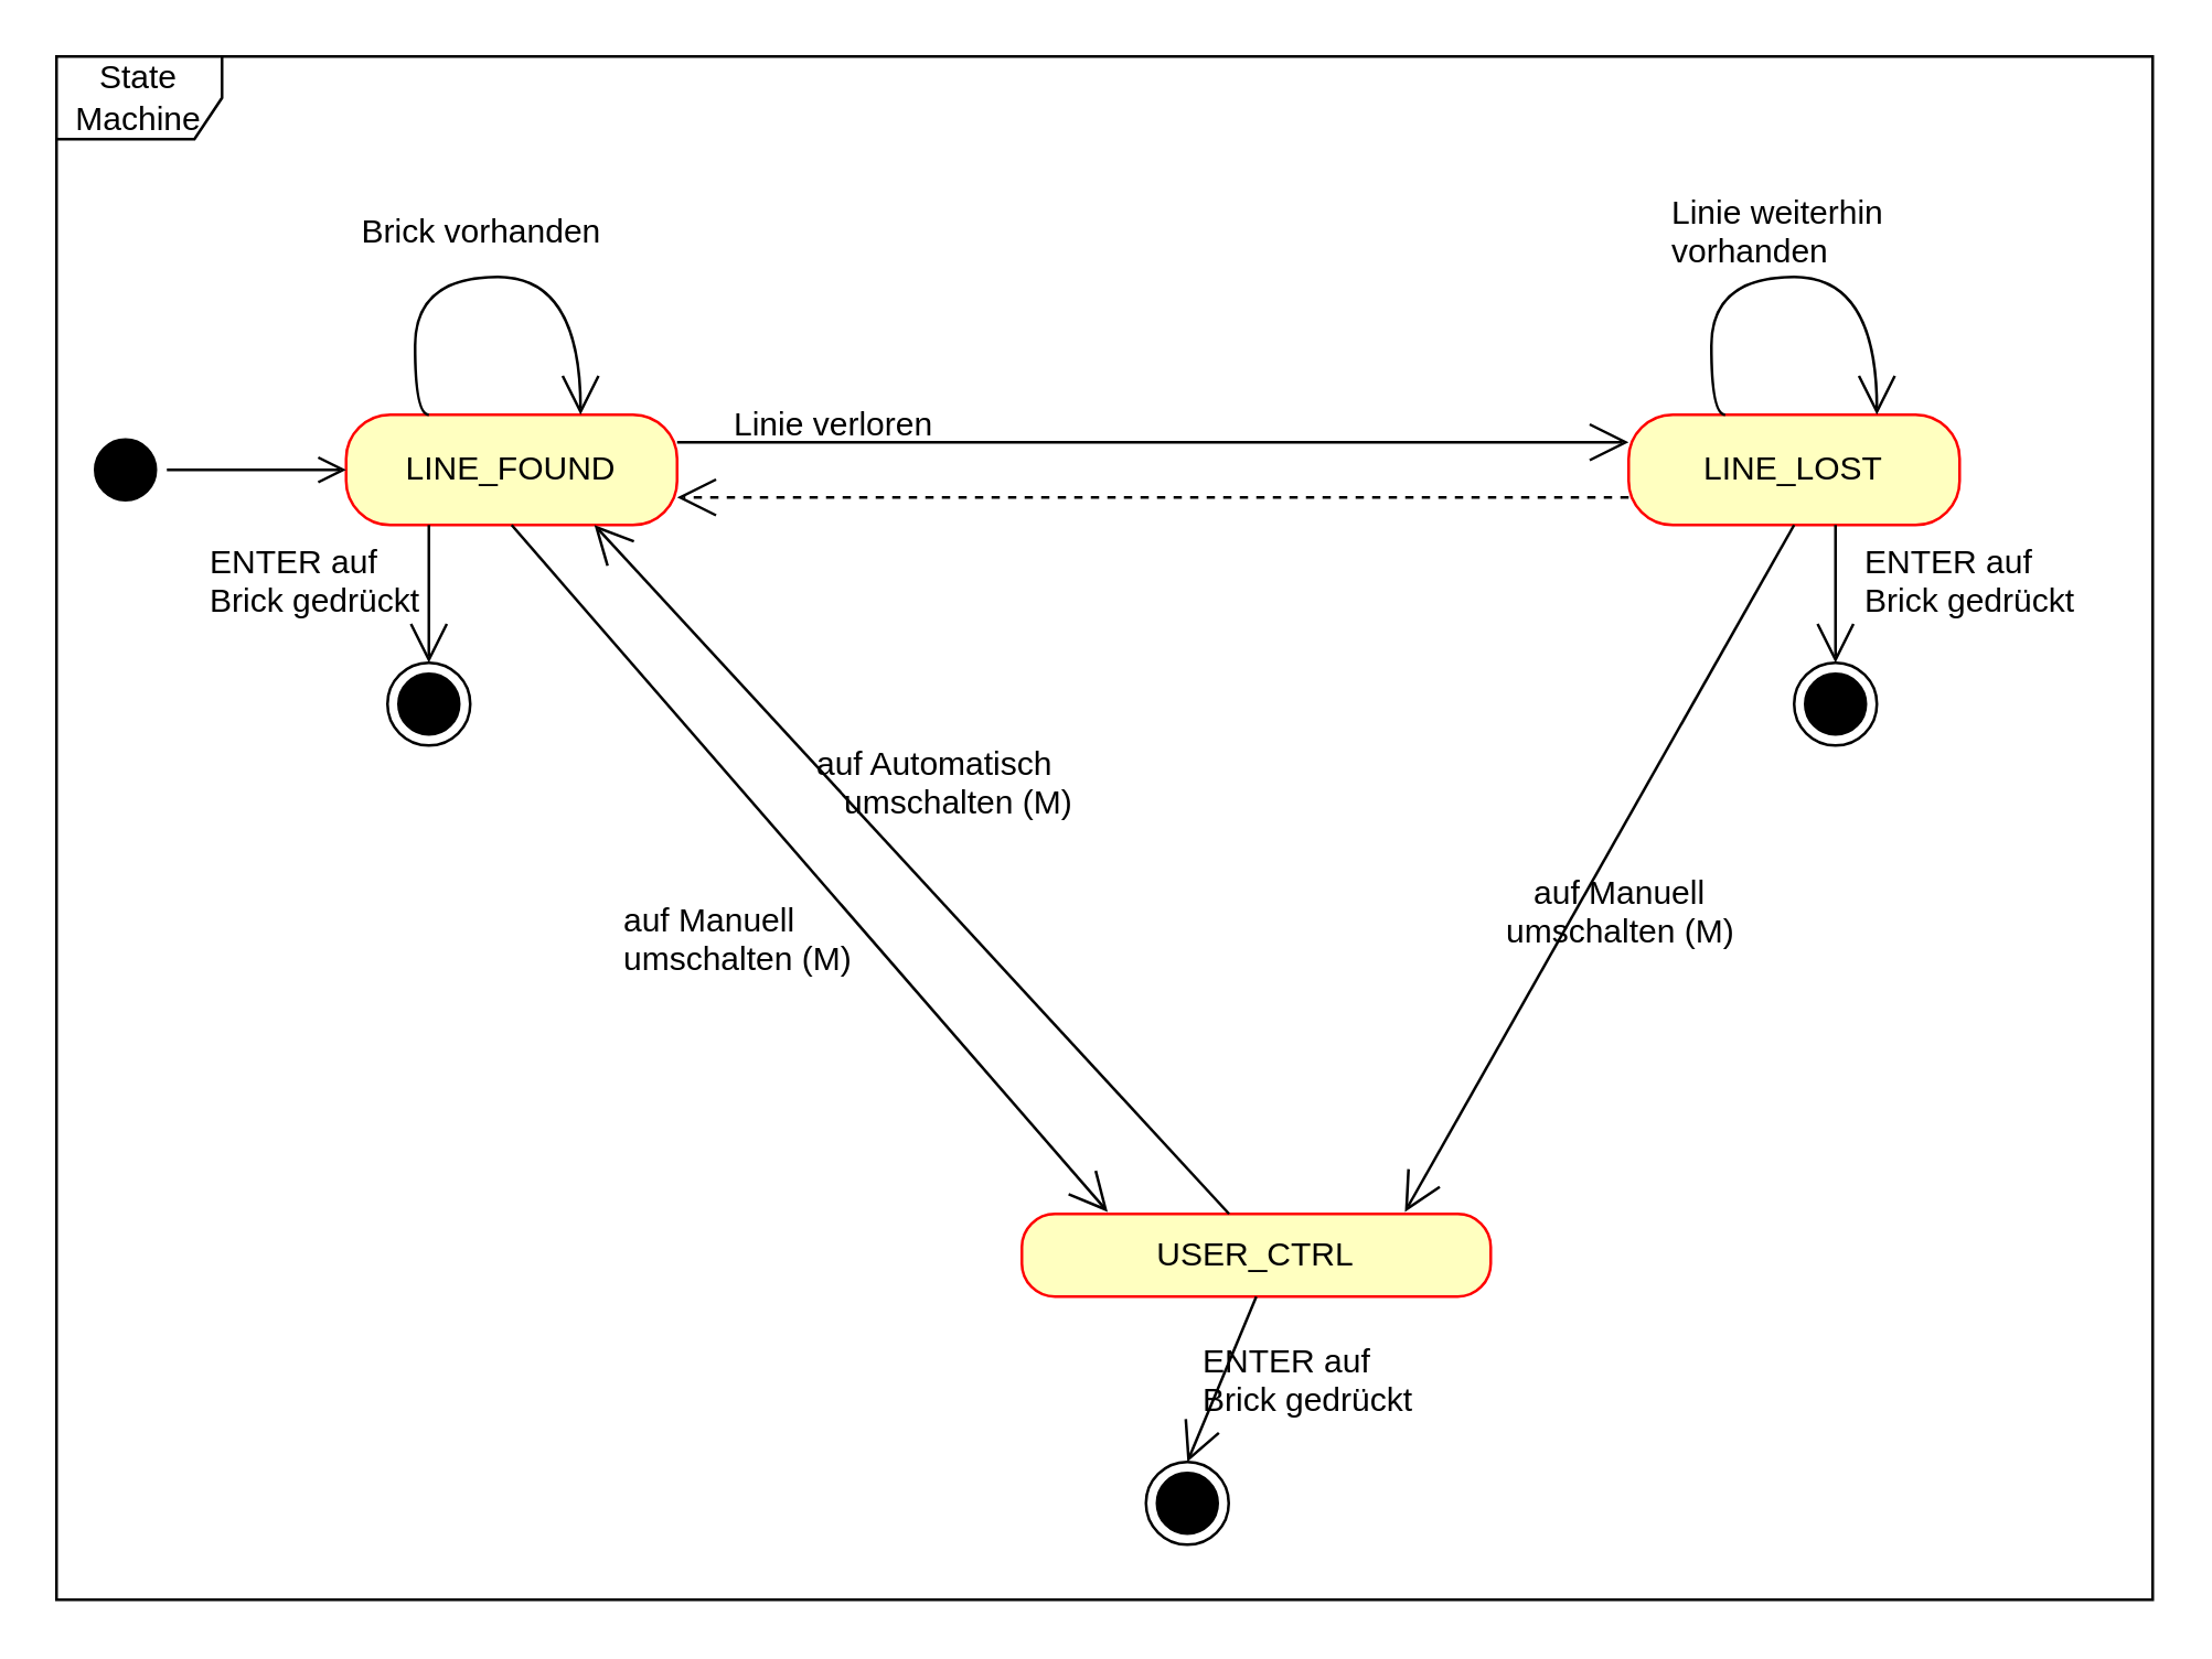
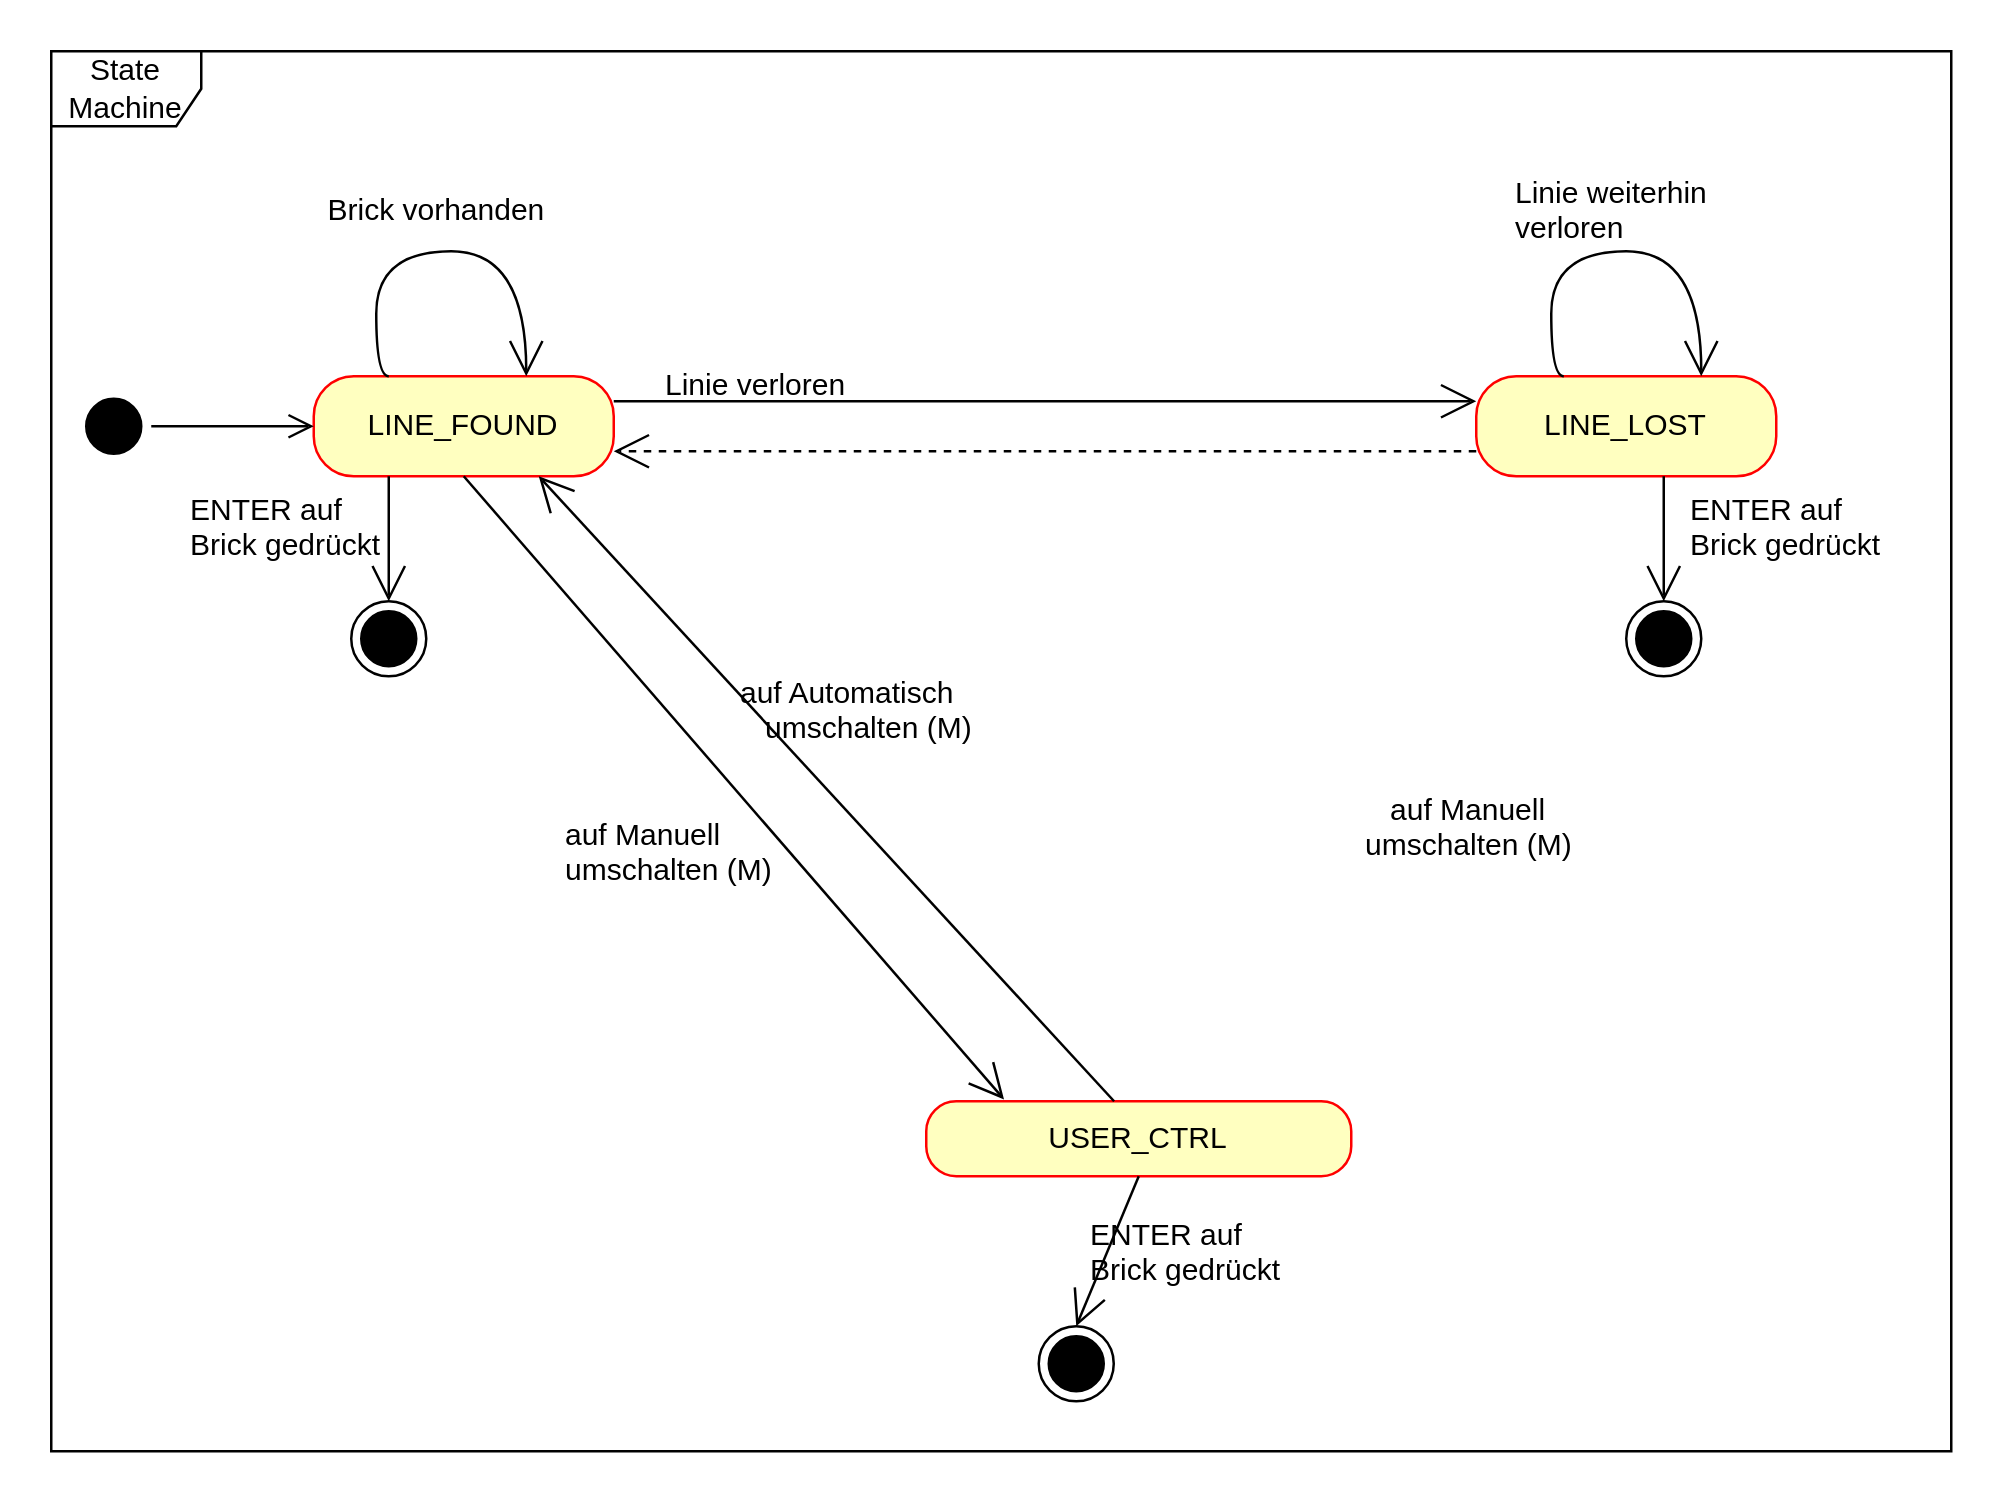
  <mxCell id="0" />
  <mxCell id="1" parent="0" />
  <mxCell id="2" value="State Machine" style="shape=umlFrame;whiteSpace=wrap;html=1;pointerEvents=0;" vertex="1" parent="1"><mxGeometry x="20" y="20" width="760" height="560" as="geometry" /></mxCell>
  <mxCell id="3" value="LINE_FOUND" style="rounded=1;whiteSpace=wrap;html=1;arcSize=40;fontColor=#000000;fillColor=#ffffc0;strokeColor=#ff0000;" vertex="1" parent="1"><mxGeometry x="125" y="150" width="120" height="40" as="geometry" /></mxCell>
  <mxCell id="4" value="" style="endArrow=open;endFill=1;endSize=12;html=1;rounded=0;entryX=0;entryY=0.25;entryDx=0;entryDy=0;" edge="1" parent="1" target="5"><mxGeometry width="160" relative="1" as="geometry"><mxPoint x="245" y="160" as="sourcePoint" /><mxPoint x="405" y="160" as="targetPoint" /></mxGeometry></mxCell>
  <mxCell id="5" value="LINE_LOST" style="rounded=1;whiteSpace=wrap;html=1;arcSize=40;fontColor=#000000;fillColor=#ffffc0;strokeColor=#ff0000;" vertex="1" parent="1"><mxGeometry x="590" y="150" width="120" height="40" as="geometry" /></mxCell>
  <mxCell id="6" value="USER_CTRL" style="rounded=1;whiteSpace=wrap;html=1;arcSize=40;fontColor=#000000;fillColor=#ffffc0;strokeColor=#ff0000;" vertex="1" parent="1"><mxGeometry x="370" y="440" width="170" height="30" as="geometry" /></mxCell>
  <mxCell id="7" value="Linie verloren" style="text;strokeColor=none;fillColor=none;align=left;verticalAlign=top;spacingLeft=4;spacingRight=4;overflow=hidden;rotatable=0;points=[[0,0.5],[1,0.5]];portConstraint=eastwest;whiteSpace=wrap;html=1;" vertex="1" parent="1"><mxGeometry x="260" y="140" width="100" height="26" as="geometry" /></mxCell>
- <mxCell id="8" value="" style="endArrow=open;endFill=1;endSize=12;html=1;rounded=0;exitX=0.5;exitY=1;exitDx=0;exitDy=0;entryX=0.817;entryY=-0.025;entryDx=0;entryDy=0;entryPerimeter=0;" edge="1" parent="1" source="5" target="6"><mxGeometry width="160" relative="1" as="geometry"><mxPoint x="330" y="370" as="sourcePoint" /><mxPoint x="490" y="370" as="targetPoint" /></mxGeometry></mxCell>
  <mxCell id="9" value="&lt;span style=&quot;white-space: pre;&quot;&gt;&amp;nbsp;  &lt;/span&gt;auf Manuell &amp;nbsp; umschalten (M)" style="text;strokeColor=none;fillColor=none;align=left;verticalAlign=top;spacingLeft=4;spacingRight=4;overflow=hidden;rotatable=0;points=[[0,0.5],[1,0.5]];portConstraint=eastwest;whiteSpace=wrap;html=1;" vertex="1" parent="1"><mxGeometry x="540" y="310" width="100" height="40" as="geometry" /></mxCell>
  <mxCell id="10" value="" style="endArrow=open;endFill=1;endSize=12;html=1;rounded=0;exitX=0;exitY=0.75;exitDx=0;exitDy=0;entryX=1;entryY=0.75;entryDx=0;entryDy=0;dashed=1;" edge="1" parent="1" source="5" target="3"><mxGeometry width="160" relative="1" as="geometry"><mxPoint x="330" y="370" as="sourcePoint" /><mxPoint x="490" y="370" as="targetPoint" /></mxGeometry></mxCell>
  <mxCell id="11" value="" style="endArrow=open;endFill=1;endSize=12;html=1;rounded=0;exitX=0.442;exitY=0;exitDx=0;exitDy=0;exitPerimeter=0;entryX=0.75;entryY=1;entryDx=0;entryDy=0;" edge="1" parent="1" source="6" target="3"><mxGeometry width="160" relative="1" as="geometry"><mxPoint x="330" y="370" as="sourcePoint" /><mxPoint x="490" y="370" as="targetPoint" /></mxGeometry></mxCell>
  <mxCell id="12" value="auf Automatisch &amp;nbsp; &amp;nbsp;&lt;span style=&quot;white-space: pre;&quot;&gt;  &lt;/span&gt;umschalten (M)" style="text;strokeColor=none;fillColor=none;align=left;verticalAlign=top;spacingLeft=4;spacingRight=4;overflow=hidden;rotatable=0;points=[[0,0.5],[1,0.5]];portConstraint=eastwest;whiteSpace=wrap;html=1;" vertex="1" parent="1"><mxGeometry x="290" y="263" width="110" height="43" as="geometry" /></mxCell>
  <mxCell id="13" value="" style="endArrow=open;endFill=1;endSize=12;html=1;rounded=0;exitX=0.5;exitY=1;exitDx=0;exitDy=0;entryX=0.183;entryY=-0.025;entryDx=0;entryDy=0;entryPerimeter=0;" edge="1" parent="1" source="3" target="6"><mxGeometry width="160" relative="1" as="geometry"><mxPoint x="330" y="370" as="sourcePoint" /><mxPoint x="490" y="370" as="targetPoint" /></mxGeometry></mxCell>
  <mxCell id="14" value="auf Manuell &amp;nbsp; umschalten (M)" style="text;strokeColor=none;fillColor=none;align=left;verticalAlign=top;spacingLeft=4;spacingRight=4;overflow=hidden;rotatable=0;points=[[0,0.5],[1,0.5]];portConstraint=eastwest;whiteSpace=wrap;html=1;" vertex="1" parent="1"><mxGeometry x="220" y="320" width="100" height="40" as="geometry" /></mxCell>
  <mxCell id="15" value="" style="endArrow=open;endFill=1;endSize=12;html=1;rounded=0;exitX=0.25;exitY=0;exitDx=0;exitDy=0;edgeStyle=orthogonalEdgeStyle;curved=1;" edge="1" parent="1" source="3"><mxGeometry width="160" relative="1" as="geometry"><mxPoint x="170" y="360" as="sourcePoint" /><mxPoint y="150" as="targetPoint" x="210" /><Array as="points"><mxPoint x="150" y="150" /><mxPoint x="150" y="100" /><mxPoint y="100" x="210" /><mxPoint y="150" x="210" /></Array></mxGeometry></mxCell>
  <mxCell id="16" value="Brick vorhanden" style="text;strokeColor=none;fillColor=none;align=left;verticalAlign=top;spacingLeft=4;spacingRight=4;overflow=hidden;rotatable=0;points=[[0,0.5],[1,0.5]];portConstraint=eastwest;whiteSpace=wrap;html=1;" vertex="1" parent="1"><mxGeometry x="125" y="70" width="100" height="26" as="geometry" /></mxCell>
  <mxCell id="17" value="" style="endArrow=open;endFill=1;endSize=12;html=1;rounded=0;exitX=0.25;exitY=0;exitDx=0;exitDy=0;edgeStyle=orthogonalEdgeStyle;curved=1;" edge="1" parent="1"><mxGeometry width="160" relative="1" as="geometry"><mxPoint x="625" y="150" as="sourcePoint" /><mxPoint x="680" y="150" as="targetPoint" /><Array as="points"><mxPoint x="620" y="150" /><mxPoint x="620" y="100" /><mxPoint x="680" y="100" /><mxPoint x="680" y="150" /></Array></mxGeometry></mxCell>
- <mxCell id="18" value="Linie weiterhin vorhanden" style="text;strokeColor=none;fillColor=none;align=left;verticalAlign=top;spacingLeft=4;spacingRight=4;overflow=hidden;rotatable=0;points=[[0,0.5],[1,0.5]];portConstraint=eastwest;whiteSpace=wrap;html=1;" vertex="1" parent="1"><mxGeometry x="600" y="63" width="100" height="40" as="geometry" /></mxCell>
+ <mxCell id="18" value="Linie weiterhin verloren" style="text;strokeColor=none;fillColor=none;align=left;verticalAlign=top;spacingLeft=4;spacingRight=4;overflow=hidden;rotatable=0;points=[[0,0.5],[1,0.5]];portConstraint=eastwest;whiteSpace=wrap;html=1;" vertex="1" parent="1"><mxGeometry x="600" y="63" width="100" height="40" as="geometry" /></mxCell>
  <mxCell id="19" value="" style="ellipse;html=1;shape=endState;fillColor=#000000;strokeColor=#000000;" vertex="1" parent="1"><mxGeometry x="415" y="530" width="30" height="30" as="geometry" /></mxCell>
  <mxCell id="20" value="" style="endArrow=open;endFill=1;endSize=12;html=1;rounded=0;entryX=0.5;entryY=0;entryDx=0;entryDy=0;exitX=0.5;exitY=1;exitDx=0;exitDy=0;" edge="1" parent="1" source="6" target="19"><mxGeometry width="160" relative="1" as="geometry"><mxPoint x="430" y="490" as="sourcePoint" /><mxPoint x="490" y="360" as="targetPoint" /></mxGeometry></mxCell>
  <mxCell id="21" value="ENTER auf Brick gedrückt" style="text;strokeColor=none;fillColor=none;align=left;verticalAlign=top;spacingLeft=4;spacingRight=4;overflow=hidden;rotatable=0;points=[[0,0.5],[1,0.5]];portConstraint=eastwest;whiteSpace=wrap;html=1;" vertex="1" parent="1"><mxGeometry x="430" y="480" width="100" height="40" as="geometry" /></mxCell>
  <mxCell id="22" value="" style="ellipse;html=1;shape=endState;fillColor=#000000;strokeColor=#000000;" vertex="1" parent="1"><mxGeometry x="650" y="240" width="30" height="30" as="geometry" /></mxCell>
  <mxCell id="23" value="" style="endArrow=open;endFill=1;endSize=12;html=1;rounded=0;entryX=0.5;entryY=0;entryDx=0;entryDy=0;exitX=0.5;exitY=1;exitDx=0;exitDy=0;" edge="1" parent="1" target="22"><mxGeometry width="160" relative="1" as="geometry"><mxPoint x="665" y="190" as="sourcePoint" /><mxPoint x="725" y="70" as="targetPoint" /></mxGeometry></mxCell>
  <mxCell id="24" value="ENTER auf Brick gedrückt" style="text;strokeColor=none;fillColor=none;align=left;verticalAlign=top;spacingLeft=4;spacingRight=4;overflow=hidden;rotatable=0;points=[[0,0.5],[1,0.5]];portConstraint=eastwest;whiteSpace=wrap;html=1;" vertex="1" parent="1"><mxGeometry x="670" y="190" width="100" height="40" as="geometry" /></mxCell>
  <mxCell id="25" value="" style="ellipse;html=1;shape=endState;fillColor=#000000;strokeColor=#000000;" vertex="1" parent="1"><mxGeometry x="140" y="240" width="30" height="30" as="geometry" /></mxCell>
  <mxCell id="26" value="" style="endArrow=open;endFill=1;endSize=12;html=1;rounded=0;entryX=0.5;entryY=0;entryDx=0;entryDy=0;exitX=0.5;exitY=1;exitDx=0;exitDy=0;" edge="1" parent="1" target="25"><mxGeometry width="160" relative="1" as="geometry"><mxPoint x="155" y="190" as="sourcePoint" /><mxPoint x="215" y="70" as="targetPoint" /></mxGeometry></mxCell>
  <mxCell id="27" value="ENTER auf Brick gedrückt" style="text;strokeColor=none;fillColor=none;align=left;verticalAlign=top;spacingLeft=4;spacingRight=4;overflow=hidden;rotatable=0;points=[[0,0.5],[1,0.5]];portConstraint=eastwest;whiteSpace=wrap;html=1;" vertex="1" parent="1"><mxGeometry x="70" y="190" width="100" height="40" as="geometry" /></mxCell>
  <mxCell id="28" value="" style="ellipse;html=1;shape=startState;fillColor=#000000;strokeColor=#000000;" vertex="1" parent="1"><mxGeometry x="30" y="155" width="30" height="30" as="geometry" /></mxCell>
  <mxCell id="29" value="" style="edgeStyle=orthogonalEdgeStyle;html=1;verticalAlign=bottom;endArrow=open;endSize=8;strokeColor=#000000;rounded=0;entryX=0;entryY=0.5;entryDx=0;entryDy=0;" edge="1" source="28" parent="1" target="3"><mxGeometry relative="1" as="geometry"><mxPoint x="45" y="245" as="targetPoint" /></mxGeometry></mxCell>
